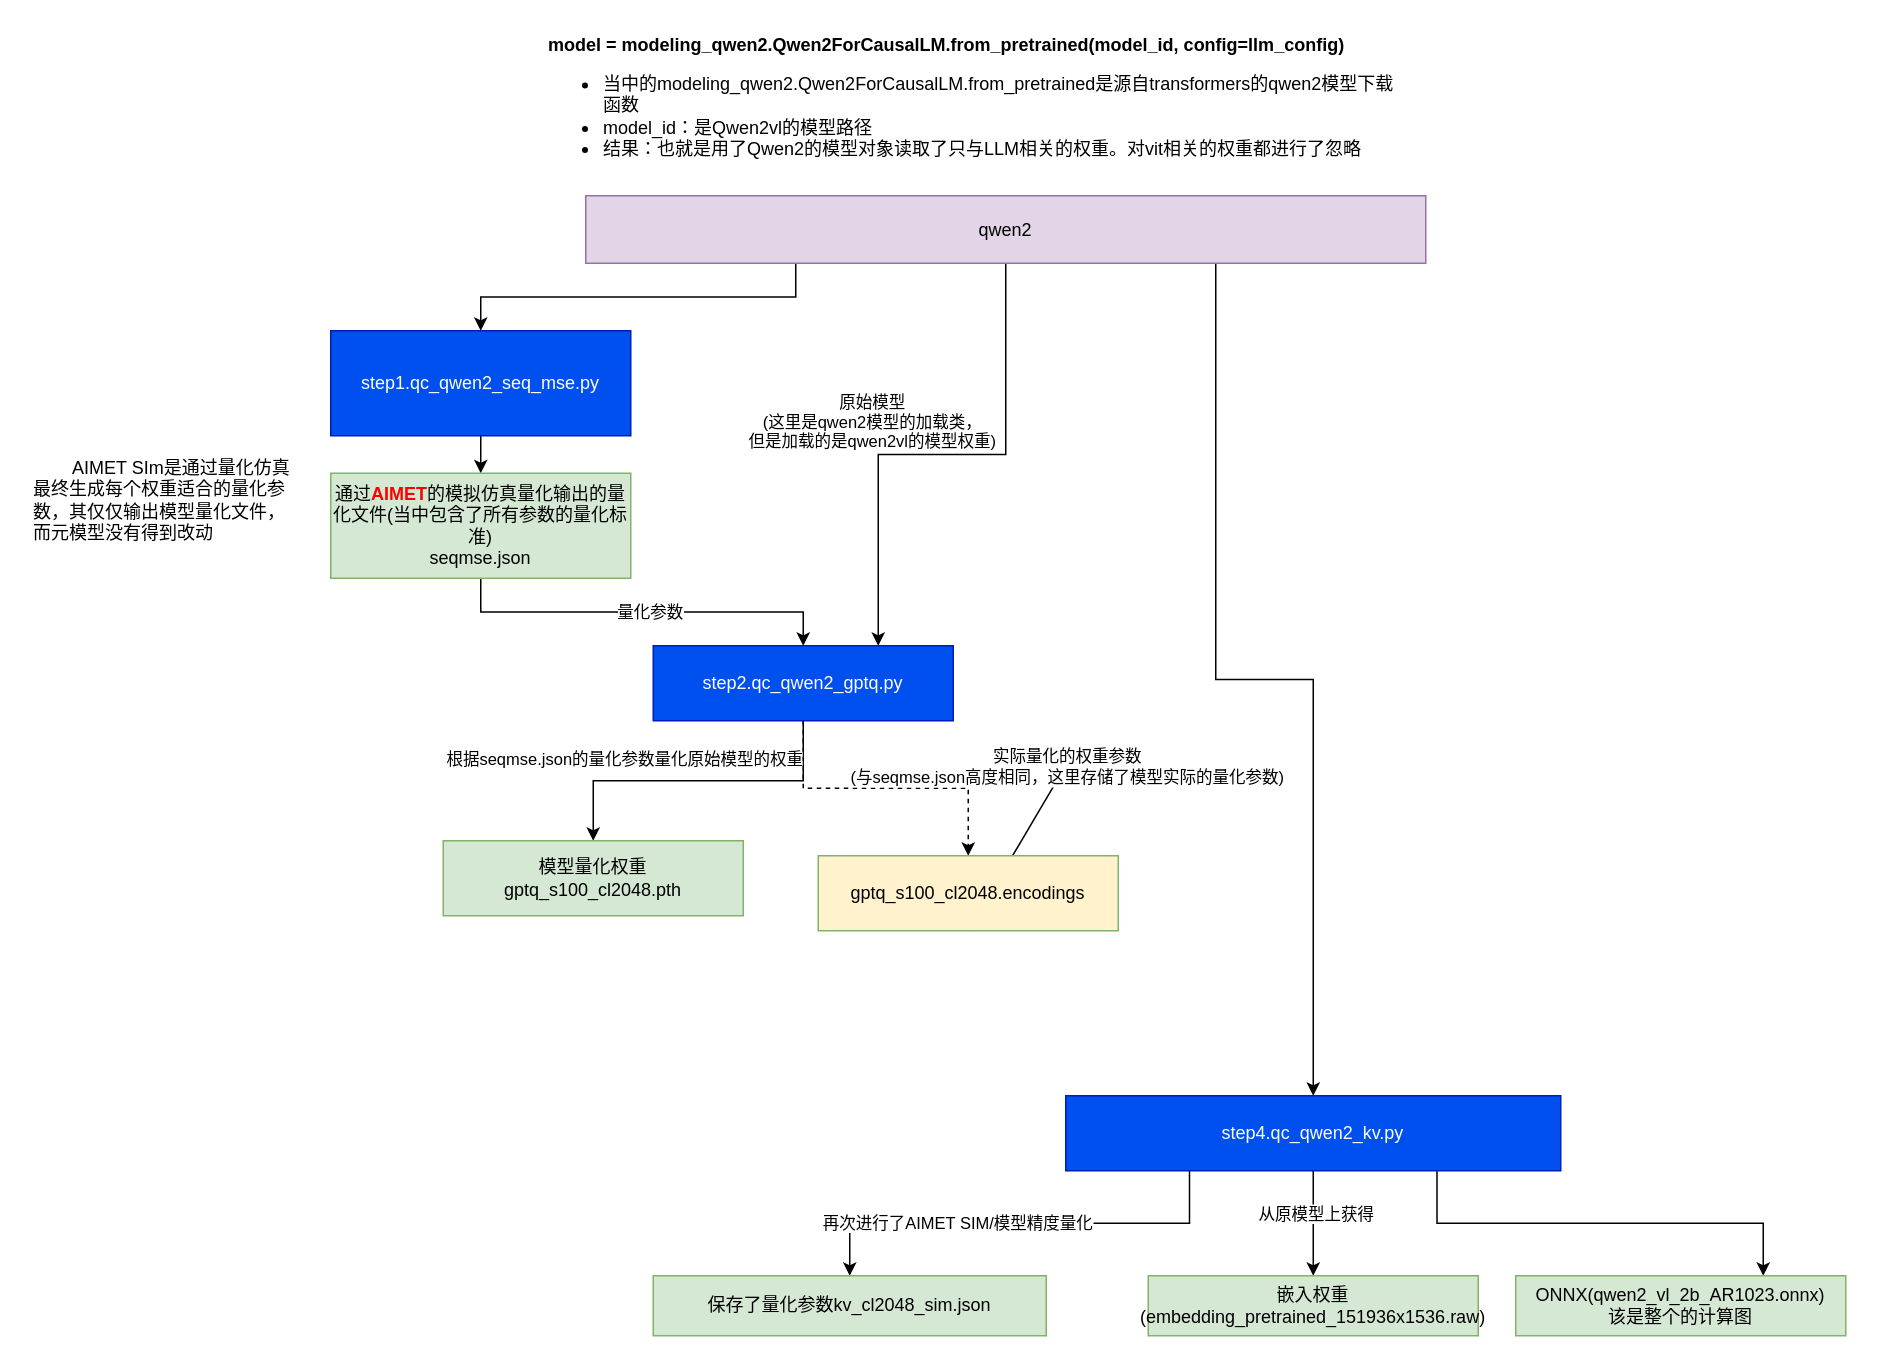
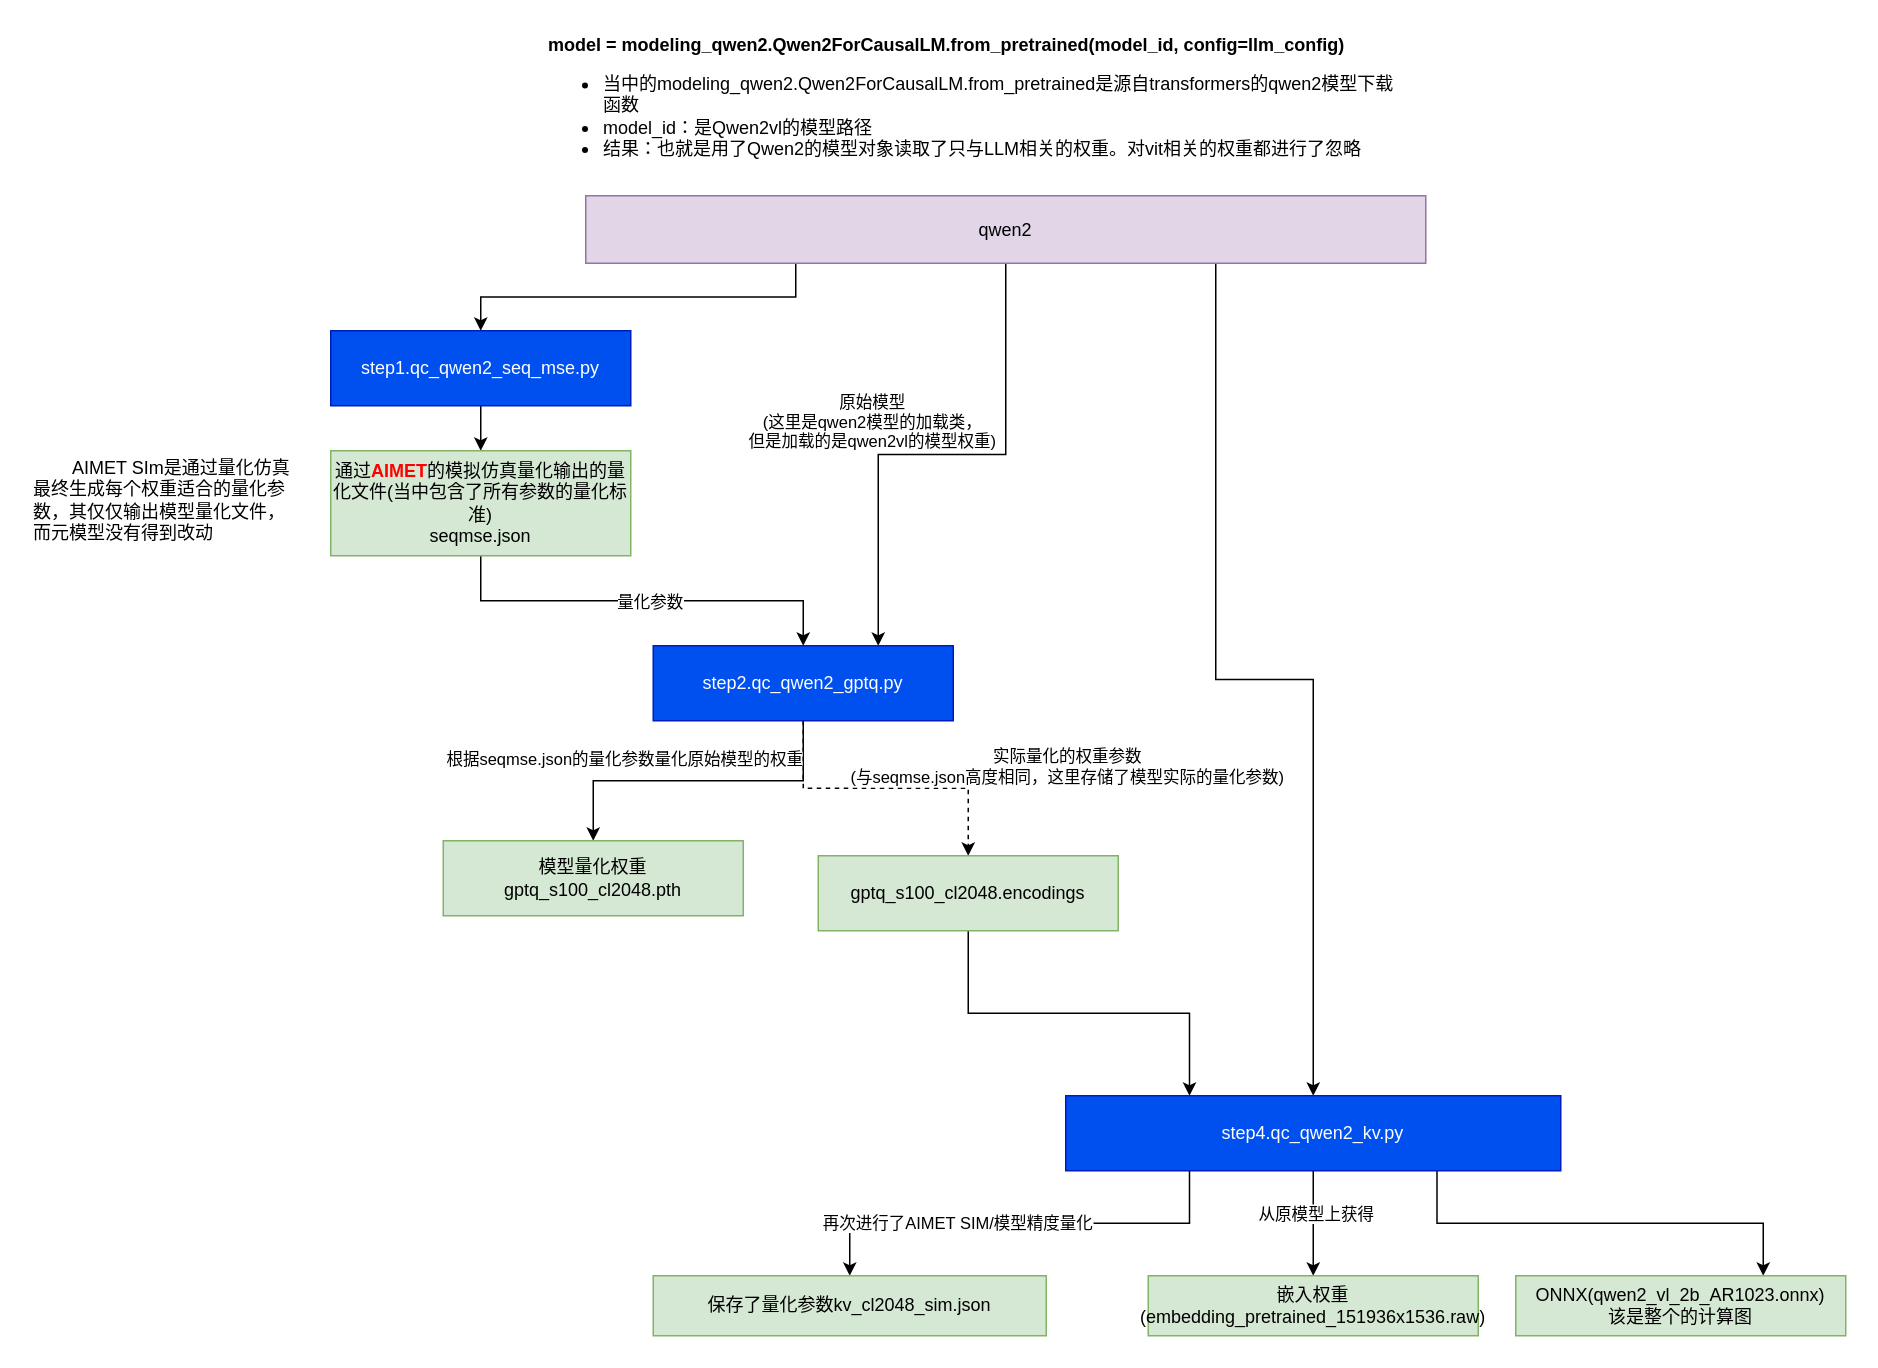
  <mxCell id="0" />
  <mxCell id="1" parent="0" />
  <mxCell id="2" value="" style="edgeStyle=orthogonalEdgeStyle;rounded=0;orthogonalLoop=1;jettySize=auto;html=1;" edge="1" parent="1" source="3" target="6"><mxGeometry relative="1" as="geometry" /></mxCell>
- <mxCell id="3" value="step1.qc_qwen2_seq_mse.py" style="rounded=0;whiteSpace=wrap;html=1;fillColor=#0050ef;fontColor=#ffffff;strokeColor=#001DBC;" vertex="1" parent="1"><mxGeometry x="220" y="220" width="200" height="70" as="geometry" /></mxCell>
+ <mxCell id="3" value="step1.qc_qwen2_seq_mse.py" style="rounded=0;whiteSpace=wrap;html=1;fillColor=#0050ef;fontColor=#ffffff;strokeColor=#001DBC;" vertex="1" parent="1"><mxGeometry x="220" y="220" width="200" height="50" as="geometry" /></mxCell>
  <mxCell id="4" style="edgeStyle=orthogonalEdgeStyle;rounded=0;orthogonalLoop=1;jettySize=auto;html=1;exitX=0.5;exitY=1;exitDx=0;exitDy=0;entryX=0.5;entryY=0;entryDx=0;entryDy=0;" edge="1" parent="1" source="6" target="15"><mxGeometry relative="1" as="geometry" /></mxCell>
  <mxCell id="5" value="量化参数" style="edgeLabel;html=1;align=center;verticalAlign=middle;resizable=0;points=[];" vertex="1" connectable="0" parent="4"><mxGeometry x="0.035" relative="1" as="geometry"><mxPoint as="offset" /></mxGeometry></mxCell>
- <mxCell id="6" value="通过&lt;b&gt;&lt;font style=&quot;color: rgb(255, 0, 0);&quot;&gt;AIMET&lt;/font&gt;&lt;/b&gt;的模拟仿真量化输出的量化文件(当中包含了所有参数的量化标准)&lt;br&gt;seqmse.json" style="rounded=0;whiteSpace=wrap;html=1;fillColor=#d5e8d4;strokeColor=#82b366;" vertex="1" parent="1"><mxGeometry x="220" y="315" width="200" height="70" as="geometry" /></mxCell>
+ <mxCell id="6" value="通过&lt;b&gt;&lt;font style=&quot;color: rgb(255, 0, 0);&quot;&gt;AIMET&lt;/font&gt;&lt;/b&gt;的模拟仿真量化输出的量化文件(当中包含了所有参数的量化标准)&lt;br&gt;seqmse.json" style="rounded=0;whiteSpace=wrap;html=1;fillColor=#d5e8d4;strokeColor=#82b366;" vertex="1" parent="1"><mxGeometry x="220" y="300" width="200" height="70" as="geometry" /></mxCell>
  <mxCell id="7" style="edgeStyle=orthogonalEdgeStyle;rounded=0;orthogonalLoop=1;jettySize=auto;html=1;exitX=0.25;exitY=1;exitDx=0;exitDy=0;entryX=0.5;entryY=0;entryDx=0;entryDy=0;" edge="1" parent="1" source="11" target="3"><mxGeometry relative="1" as="geometry" /></mxCell>
  <mxCell id="8" style="edgeStyle=orthogonalEdgeStyle;rounded=0;orthogonalLoop=1;jettySize=auto;html=1;exitX=0.5;exitY=1;exitDx=0;exitDy=0;entryX=0.75;entryY=0;entryDx=0;entryDy=0;" edge="1" parent="1" source="11" target="15"><mxGeometry relative="1" as="geometry" /></mxCell>
  <mxCell id="9" value="原始模型&lt;div&gt;(这里是qwen2模型的加载类，&lt;/div&gt;&lt;div&gt;但是加载的是qwen2vl的模型权重)&lt;/div&gt;" style="edgeLabel;html=1;align=center;verticalAlign=middle;resizable=0;points=[];" vertex="1" connectable="0" parent="8"><mxGeometry x="-0.024" y="-2" relative="1" as="geometry"><mxPoint x="-51" y="-20" as="offset" /></mxGeometry></mxCell>
  <mxCell id="10" style="edgeStyle=orthogonalEdgeStyle;rounded=0;orthogonalLoop=1;jettySize=auto;html=1;exitX=0.75;exitY=1;exitDx=0;exitDy=0;" edge="1" parent="1" source="11" target="27"><mxGeometry relative="1" as="geometry" /></mxCell>
  <mxCell id="11" value="qwen2" style="rounded=0;whiteSpace=wrap;html=1;fillColor=#e1d5e7;strokeColor=#9673a6;" vertex="1" parent="1"><mxGeometry x="390" y="130" width="560" height="45" as="geometry" /></mxCell>
  <mxCell id="12" value="" style="edgeStyle=orthogonalEdgeStyle;rounded=0;orthogonalLoop=1;jettySize=auto;html=1;" edge="1" parent="1" source="15" target="16"><mxGeometry relative="1" as="geometry" /></mxCell>
  <mxCell id="13" value="根据seqmse.json的量化参数量化原始模型的权重" style="edgeLabel;html=1;align=center;verticalAlign=middle;resizable=0;points=[];" vertex="1" connectable="0" parent="12"><mxGeometry x="-0.278" relative="1" as="geometry"><mxPoint x="-81" y="-15" as="offset" /></mxGeometry></mxCell>
  <mxCell id="14" style="edgeStyle=orthogonalEdgeStyle;rounded=0;orthogonalLoop=1;jettySize=auto;html=1;exitX=0.5;exitY=1;exitDx=0;exitDy=0;dashed=1;" edge="1" parent="1" source="15" target="20"><mxGeometry relative="1" as="geometry" /></mxCell>
  <mxCell id="15" value="step2.qc_qwen2_gptq.py" style="rounded=0;whiteSpace=wrap;html=1;fillColor=#0050ef;fontColor=#ffffff;strokeColor=#001DBC;" vertex="1" parent="1"><mxGeometry x="435" y="430" width="200" height="50" as="geometry" /></mxCell>
  <mxCell id="16" value="模型量化权重&lt;br&gt;gptq_s100_cl2048.pth" style="rounded=0;whiteSpace=wrap;html=1;fillColor=#d5e8d4;strokeColor=#82b366;" vertex="1" parent="1"><mxGeometry x="295" y="560" width="200" height="50" as="geometry" /></mxCell>
  <mxCell id="17" value="&amp;nbsp; &amp;nbsp; &amp;nbsp; &amp;nbsp; AIMET SIm是通过量化仿真最终生成每个权重适合的量化参数，其仅仅输出模型量化文件，而元模型没有得到改动" style="text;strokeColor=none;align=left;fillColor=none;html=1;verticalAlign=middle;whiteSpace=wrap;rounded=0;" vertex="1" parent="1"><mxGeometry x="20" y="300" width="180" height="65" as="geometry" /></mxCell>
  <mxCell id="18" value="&lt;b&gt;&amp;nbsp;model = modeling_qwen2.Qwen2ForCausalLM.from_pretrained(model_id, config=llm_config)&lt;/b&gt;&lt;br&gt;&lt;ul&gt;&lt;li&gt;当中的modeling_qwen2.Qwen2ForCausalLM.from_pretrained是源自transformers的qwen2模型下载函数&lt;/li&gt;&lt;li&gt;model_id：是Qwen2vl的模型路径&lt;/li&gt;&lt;li&gt;结果：也就是用了Qwen2的模型对象读取了只与LLM相关的权重。对vit相关的权重都进行了忽略&lt;/li&gt;&lt;/ul&gt;" style="text;strokeColor=none;align=left;fillColor=none;html=1;verticalAlign=middle;whiteSpace=wrap;rounded=0;" vertex="1" parent="1"><mxGeometry x="360" y="20" width="570" height="100" as="geometry" /></mxCell>
- <mxCell id="19" style="edgeStyle=orthogonalEdgeStyle;rounded=0;orthogonalLoop=1;jettySize=auto;html=1;exitX=0.5;exitY=1;exitDx=0;exitDy=0;" edge="1" parent="1" source="20" target="21"><mxGeometry relative="1" as="geometry" /></mxCell>
- <mxCell id="20" value="gptq_s100_cl2048.encodings" style="rounded=0;whiteSpace=wrap;html=1;fillColor=#fff2cc;strokeColor=#82b366;" vertex="1" parent="1"><mxGeometry x="545" y="570" width="200" height="50" as="geometry" /></mxCell>
+ <mxCell id="19" style="edgeStyle=orthogonalEdgeStyle;rounded=0;orthogonalLoop=1;jettySize=auto;html=1;exitX=0.5;exitY=1;exitDx=0;exitDy=0;entryX=0.25;entryY=0;entryDx=0;entryDy=0;" edge="1" parent="1" source="20" target="27"><mxGeometry relative="1" as="geometry" /></mxCell>
+ <mxCell id="20" value="gptq_s100_cl2048.encodings" style="rounded=0;whiteSpace=wrap;html=1;fillColor=#d5e8d4;strokeColor=#82b366;" vertex="1" parent="1"><mxGeometry x="545" y="570" width="200" height="50" as="geometry" /></mxCell>
  <mxCell id="21" value="实际量化的权重参数&lt;div&gt;(与seqmse.json高度相同，这里存储了模型实际的量化参数)&lt;/div&gt;" style="edgeLabel;html=1;align=center;verticalAlign=middle;resizable=0;points=[];" vertex="1" connectable="0" parent="1"><mxGeometry x="710" y="510" as="geometry" /></mxCell>
  <mxCell id="22" style="edgeStyle=orthogonalEdgeStyle;rounded=0;orthogonalLoop=1;jettySize=auto;html=1;exitX=0.25;exitY=1;exitDx=0;exitDy=0;" edge="1" parent="1" source="27" target="28"><mxGeometry relative="1" as="geometry" /></mxCell>
  <mxCell id="23" value="再次进行了AIMET SIM/模型精度量化" style="edgeLabel;html=1;align=center;verticalAlign=middle;resizable=0;points=[];" vertex="1" connectable="0" parent="22"><mxGeometry x="0.284" y="-1" relative="1" as="geometry"><mxPoint as="offset" /></mxGeometry></mxCell>
  <mxCell id="24" style="edgeStyle=orthogonalEdgeStyle;rounded=0;orthogonalLoop=1;jettySize=auto;html=1;exitX=0.5;exitY=1;exitDx=0;exitDy=0;entryX=0.5;entryY=0;entryDx=0;entryDy=0;" edge="1" parent="1" source="27" target="29"><mxGeometry relative="1" as="geometry" /></mxCell>
  <mxCell id="25" value="从原模型上获得" style="edgeLabel;html=1;align=center;verticalAlign=middle;resizable=0;points=[];" vertex="1" connectable="0" parent="24"><mxGeometry x="-0.193" y="1" relative="1" as="geometry"><mxPoint as="offset" /></mxGeometry></mxCell>
  <mxCell id="26" style="edgeStyle=orthogonalEdgeStyle;rounded=0;orthogonalLoop=1;jettySize=auto;html=1;exitX=0.75;exitY=1;exitDx=0;exitDy=0;entryX=0.75;entryY=0;entryDx=0;entryDy=0;" edge="1" parent="1" source="27" target="30"><mxGeometry relative="1" as="geometry" /></mxCell>
  <mxCell id="27" value="step4.qc_qwen2_kv.py" style="rounded=0;whiteSpace=wrap;html=1;fillColor=#0050ef;fontColor=#ffffff;strokeColor=#001DBC;" vertex="1" parent="1"><mxGeometry x="710" y="730" width="330" height="50" as="geometry" /></mxCell>
  <mxCell id="28" value="保存了量化参数kv_cl2048_sim.json" style="rounded=0;whiteSpace=wrap;html=1;fillColor=#d5e8d4;strokeColor=#82b366;" vertex="1" parent="1"><mxGeometry x="435" y="850" width="262" height="40" as="geometry" /></mxCell>
  <mxCell id="29" value="嵌入权重&lt;div&gt;(embedding_pretrained_151936x1536.raw)&lt;/div&gt;" style="rounded=0;whiteSpace=wrap;html=1;fillColor=#d5e8d4;strokeColor=#82b366;" vertex="1" parent="1"><mxGeometry x="765" y="850" width="220" height="40" as="geometry" /></mxCell>
  <mxCell id="30" value="ONNX(qwen2_vl_2b_AR1023.onnx)&lt;br&gt;该是整个的计算图" style="rounded=0;whiteSpace=wrap;html=1;fillColor=#d5e8d4;strokeColor=#82b366;" vertex="1" parent="1"><mxGeometry x="1010" y="850" width="220" height="40" as="geometry" /></mxCell>
